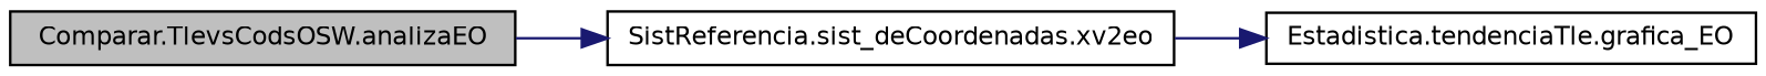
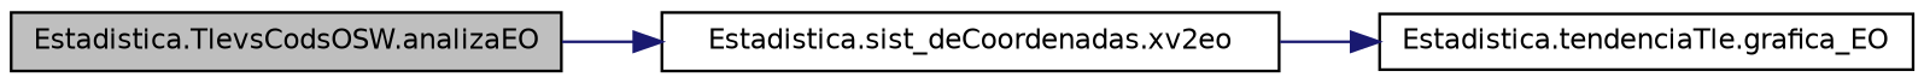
  digraph {
    rankdir=LR
    node [color=black fillcolor=white fontname=Helvetica fontsize=10 shape=record style=filled]
    edge [color=midnightblue fontname=Helvetica fontsize=10 labelfontname=Helvetica labelfontsize=10 style=solid]
-   n1 [fillcolor=grey75 fontcolor=black height=0.2 label="Comparar.TlevsCodsOSW.analizaEO" width=0.4]
-   n2 [height=0.2 label="SistReferencia.sist_deCoordenadas.xv2eo" width=0.4]
+   n1 [fillcolor=grey75 fontcolor=black height=0.2 label="Estadistica.TlevsCodsOSW.analizaEO" width=0.4]
+   n2 [height=0.2 label="Estadistica.sist_deCoordenadas.xv2eo" width=0.4]
    n3 [height=0.2 label="Estadistica.tendenciaTle.grafica_EO" width=0.4]
    n1 -> n2
    n2 -> n3
  }
